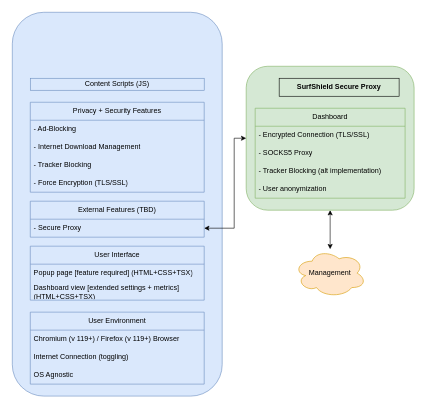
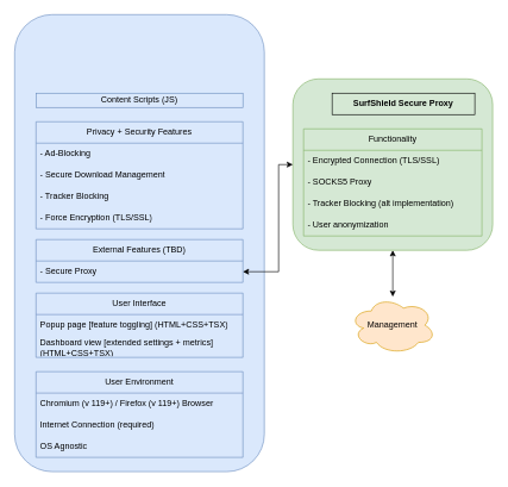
  <mxCell id="0" />
  <mxCell id="1" parent="0" />
  <mxCell id="2" value="" style="rounded=1;whiteSpace=wrap;html=1;fillColor=#dae8fc;strokeColor=#6c8ebf;" vertex="1" parent="1"><mxGeometry x="20" y="20" width="350" height="640" as="geometry" /></mxCell>
  <mxCell id="3" value="User Environment" style="swimlane;fontStyle=0;childLayout=stackLayout;horizontal=1;startSize=30;horizontalStack=0;resizeParent=1;resizeParentMax=0;resizeLast=0;collapsible=1;marginBottom=0;whiteSpace=wrap;html=1;fillColor=#dae8fc;strokeColor=#6c8ebf;" vertex="1" parent="1"><mxGeometry x="50" y="520" width="290" height="120" as="geometry" /></mxCell>
  <mxCell id="4" value="Chromium (v 119+) / Firefox&amp;nbsp;(v 119+) Browser" style="text;strokeColor=none;fillColor=none;align=left;verticalAlign=middle;spacingLeft=4;spacingRight=4;overflow=hidden;points=[[0,0.5],[1,0.5]];portConstraint=eastwest;rotatable=0;whiteSpace=wrap;html=1;" vertex="1" parent="3"><mxGeometry y="30" width="290" height="30" as="geometry" /></mxCell>
- <mxCell id="5" value="Internet Connection (toggling)" style="text;strokeColor=none;fillColor=none;align=left;verticalAlign=middle;spacingLeft=4;spacingRight=4;overflow=hidden;points=[[0,0.5],[1,0.5]];portConstraint=eastwest;rotatable=0;whiteSpace=wrap;html=1;" vertex="1" parent="3"><mxGeometry y="60" width="290" height="30" as="geometry" /></mxCell>
+ <mxCell id="5" value="Internet Connection (required)" style="text;strokeColor=none;fillColor=none;align=left;verticalAlign=middle;spacingLeft=4;spacingRight=4;overflow=hidden;points=[[0,0.5],[1,0.5]];portConstraint=eastwest;rotatable=0;whiteSpace=wrap;html=1;" vertex="1" parent="3"><mxGeometry y="60" width="290" height="30" as="geometry" /></mxCell>
  <mxCell id="6" value="OS Agnostic" style="text;strokeColor=none;fillColor=none;align=left;verticalAlign=middle;spacingLeft=4;spacingRight=4;overflow=hidden;points=[[0,0.5],[1,0.5]];portConstraint=eastwest;rotatable=0;whiteSpace=wrap;html=1;" vertex="1" parent="3"><mxGeometry y="90" width="290" height="30" as="geometry" /></mxCell>
  <mxCell id="7" value="User Interface" style="swimlane;fontStyle=0;childLayout=stackLayout;horizontal=1;startSize=30;horizontalStack=0;resizeParent=1;resizeParentMax=0;resizeLast=0;collapsible=1;marginBottom=0;whiteSpace=wrap;html=1;fillColor=#dae8fc;strokeColor=#6c8ebf;" vertex="1" parent="1"><mxGeometry x="50" y="410" width="290" height="90" as="geometry" /></mxCell>
- <mxCell id="8" value="Popup page [feature required] (HTML+CSS+TSX)" style="text;strokeColor=none;fillColor=none;align=left;verticalAlign=middle;spacingLeft=4;spacingRight=4;overflow=hidden;points=[[0,0.5],[1,0.5]];portConstraint=eastwest;rotatable=0;whiteSpace=wrap;html=1;" vertex="1" parent="7"><mxGeometry y="30" width="290" height="30" as="geometry" /></mxCell>
+ <mxCell id="8" value="Popup page [feature toggling] (HTML+CSS+TSX)" style="text;strokeColor=none;fillColor=none;align=left;verticalAlign=middle;spacingLeft=4;spacingRight=4;overflow=hidden;points=[[0,0.5],[1,0.5]];portConstraint=eastwest;rotatable=0;whiteSpace=wrap;html=1;" vertex="1" parent="7"><mxGeometry y="30" width="290" height="30" as="geometry" /></mxCell>
  <mxCell id="9" value="Dashboard view [extended settings + metrics] (HTML+CSS+TSX)" style="text;strokeColor=none;fillColor=none;align=left;verticalAlign=middle;spacingLeft=4;spacingRight=4;overflow=hidden;points=[[0,0.5],[1,0.5]];portConstraint=eastwest;rotatable=0;whiteSpace=wrap;html=1;" vertex="1" parent="7"><mxGeometry y="60" width="290" height="30" as="geometry" /></mxCell>
  <mxCell id="10" value="Content Scripts (JS)" style="rounded=0;whiteSpace=wrap;html=1;fillColor=none;strokeColor=#6c8ebf;" vertex="1" parent="1"><mxGeometry x="50" y="130" width="290" height="20" as="geometry" /></mxCell>
  <mxCell id="11" value="Privacy + Security Features" style="swimlane;fontStyle=0;childLayout=stackLayout;horizontal=1;startSize=30;horizontalStack=0;resizeParent=1;resizeParentMax=0;resizeLast=0;collapsible=1;marginBottom=0;whiteSpace=wrap;html=1;fillColor=#dae8fc;strokeColor=#6c8ebf;" vertex="1" parent="1"><mxGeometry x="50" y="170" width="290" height="150" as="geometry" /></mxCell>
  <mxCell id="12" value="- Ad-Blocking&lt;span style=&quot;white-space: pre;&quot;&gt;&#09;&lt;/span&gt;" style="text;strokeColor=none;fillColor=none;align=left;verticalAlign=middle;spacingLeft=4;spacingRight=4;overflow=hidden;points=[[0,0.5],[1,0.5]];portConstraint=eastwest;rotatable=0;whiteSpace=wrap;html=1;" vertex="1" parent="11"><mxGeometry y="30" width="290" height="30" as="geometry" /></mxCell>
- <mxCell id="13" value="- Internet Download Management" style="text;strokeColor=none;fillColor=none;align=left;verticalAlign=middle;spacingLeft=4;spacingRight=4;overflow=hidden;points=[[0,0.5],[1,0.5]];portConstraint=eastwest;rotatable=0;whiteSpace=wrap;html=1;" vertex="1" parent="11"><mxGeometry y="60" width="290" height="30" as="geometry" /></mxCell>
+ <mxCell id="13" value="- Secure Download Management" style="text;strokeColor=none;fillColor=none;align=left;verticalAlign=middle;spacingLeft=4;spacingRight=4;overflow=hidden;points=[[0,0.5],[1,0.5]];portConstraint=eastwest;rotatable=0;whiteSpace=wrap;html=1;" vertex="1" parent="11"><mxGeometry y="60" width="290" height="30" as="geometry" /></mxCell>
  <mxCell id="14" value="- Tracker Blocking" style="text;strokeColor=none;fillColor=none;align=left;verticalAlign=middle;spacingLeft=4;spacingRight=4;overflow=hidden;points=[[0,0.5],[1,0.5]];portConstraint=eastwest;rotatable=0;whiteSpace=wrap;html=1;" vertex="1" parent="11"><mxGeometry y="90" width="290" height="30" as="geometry" /></mxCell>
  <mxCell id="15" value="- Force Encryption (TLS/SSL)" style="text;strokeColor=none;fillColor=none;align=left;verticalAlign=middle;spacingLeft=4;spacingRight=4;overflow=hidden;points=[[0,0.5],[1,0.5]];portConstraint=eastwest;rotatable=0;whiteSpace=wrap;html=1;" vertex="1" parent="11"><mxGeometry y="120" width="290" height="30" as="geometry" /></mxCell>
  <mxCell id="16" value="External Features (TBD)" style="swimlane;fontStyle=0;childLayout=stackLayout;horizontal=1;startSize=30;horizontalStack=0;resizeParent=1;resizeParentMax=0;resizeLast=0;collapsible=1;marginBottom=0;whiteSpace=wrap;html=1;fillColor=#dae8fc;strokeColor=#6c8ebf;" vertex="1" parent="1"><mxGeometry x="50" y="335" width="290" height="60" as="geometry" /></mxCell>
  <mxCell id="17" value="- Secure Proxy" style="text;strokeColor=none;fillColor=none;align=left;verticalAlign=middle;spacingLeft=4;spacingRight=4;overflow=hidden;points=[[0,0.5],[1,0.5]];portConstraint=eastwest;rotatable=0;whiteSpace=wrap;html=1;" vertex="1" parent="16"><mxGeometry y="30" width="290" height="30" as="geometry" /></mxCell>
  <mxCell id="18" style="edgeStyle=orthogonalEdgeStyle;rounded=0;orthogonalLoop=1;jettySize=auto;html=1;startArrow=classic;startFill=1;" edge="1" parent="1" source="19" target="27"><mxGeometry relative="1" as="geometry" /></mxCell>
  <mxCell id="19" value="" style="rounded=1;whiteSpace=wrap;html=1;fillColor=#d5e8d4;strokeColor=#82b366;" vertex="1" parent="1"><mxGeometry x="410" y="110" width="280" height="240" as="geometry" /></mxCell>
  <mxCell id="20" value="&lt;b&gt;SurfShield Secure Proxy&lt;br&gt;&lt;/b&gt;" style="text;html=1;strokeColor=default;fillColor=none;align=center;verticalAlign=middle;whiteSpace=wrap;rounded=0;" vertex="1" parent="1"><mxGeometry x="465" y="130" width="200" height="30" as="geometry" /></mxCell>
- <mxCell id="21" value="Dashboard" style="swimlane;fontStyle=0;childLayout=stackLayout;horizontal=1;startSize=30;horizontalStack=0;resizeParent=1;resizeParentMax=0;resizeLast=0;collapsible=1;marginBottom=0;whiteSpace=wrap;html=1;fillColor=#d5e8d4;strokeColor=#82b366;" vertex="1" parent="1"><mxGeometry x="425" y="180" width="250" height="150" as="geometry" /></mxCell>
+ <mxCell id="21" value="Functionality" style="swimlane;fontStyle=0;childLayout=stackLayout;horizontal=1;startSize=30;horizontalStack=0;resizeParent=1;resizeParentMax=0;resizeLast=0;collapsible=1;marginBottom=0;whiteSpace=wrap;html=1;fillColor=#d5e8d4;strokeColor=#82b366;" vertex="1" parent="1"><mxGeometry x="425" y="180" width="250" height="150" as="geometry" /></mxCell>
  <mxCell id="22" value="- Encrypted Connection (TLS/SSL)" style="text;strokeColor=none;fillColor=none;align=left;verticalAlign=middle;spacingLeft=4;spacingRight=4;overflow=hidden;points=[[0,0.5],[1,0.5]];portConstraint=eastwest;rotatable=0;whiteSpace=wrap;html=1;" vertex="1" parent="21"><mxGeometry y="30" width="250" height="30" as="geometry" /></mxCell>
  <mxCell id="23" value="- SOCKS5 Proxy" style="text;strokeColor=none;fillColor=none;align=left;verticalAlign=middle;spacingLeft=4;spacingRight=4;overflow=hidden;points=[[0,0.5],[1,0.5]];portConstraint=eastwest;rotatable=0;whiteSpace=wrap;html=1;" vertex="1" parent="21"><mxGeometry y="60" width="250" height="30" as="geometry" /></mxCell>
  <mxCell id="24" value="- Tracker Blocking (alt implementation)" style="text;strokeColor=none;fillColor=none;align=left;verticalAlign=middle;spacingLeft=4;spacingRight=4;overflow=hidden;points=[[0,0.5],[1,0.5]];portConstraint=eastwest;rotatable=0;whiteSpace=wrap;html=1;" vertex="1" parent="21"><mxGeometry y="90" width="250" height="30" as="geometry" /></mxCell>
  <mxCell id="25" value="- User anonymization" style="text;strokeColor=none;fillColor=none;align=left;verticalAlign=middle;spacingLeft=4;spacingRight=4;overflow=hidden;points=[[0,0.5],[1,0.5]];portConstraint=eastwest;rotatable=0;whiteSpace=wrap;html=1;" vertex="1" parent="21"><mxGeometry y="120" width="250" height="30" as="geometry" /></mxCell>
  <mxCell id="26" style="edgeStyle=orthogonalEdgeStyle;rounded=0;orthogonalLoop=1;jettySize=auto;html=1;entryX=0;entryY=0.5;entryDx=0;entryDy=0;startArrow=classic;startFill=1;" edge="1" parent="1" source="17" target="19"><mxGeometry relative="1" as="geometry"><Array as="points"><mxPoint x="390" y="380" /><mxPoint x="390" y="230" /></Array></mxGeometry></mxCell>
  <mxCell id="27" value="Management" style="ellipse;shape=cloud;whiteSpace=wrap;html=1;fillColor=#ffe6cc;strokeColor=#d79b00;" vertex="1" parent="1"><mxGeometry x="490" y="415" width="120" height="80" as="geometry" /></mxCell>
